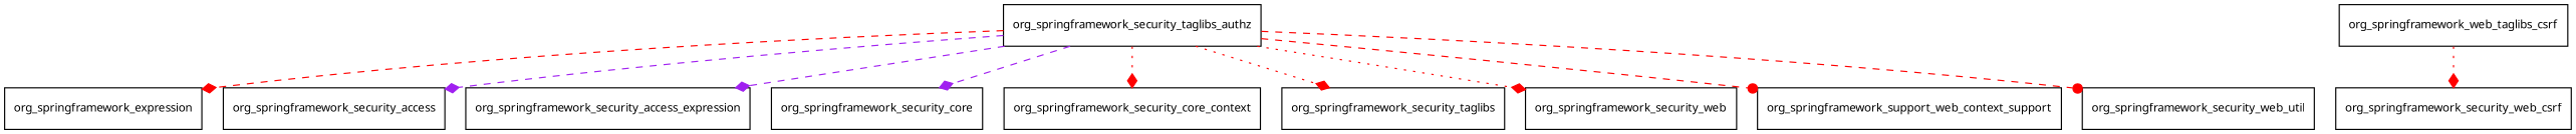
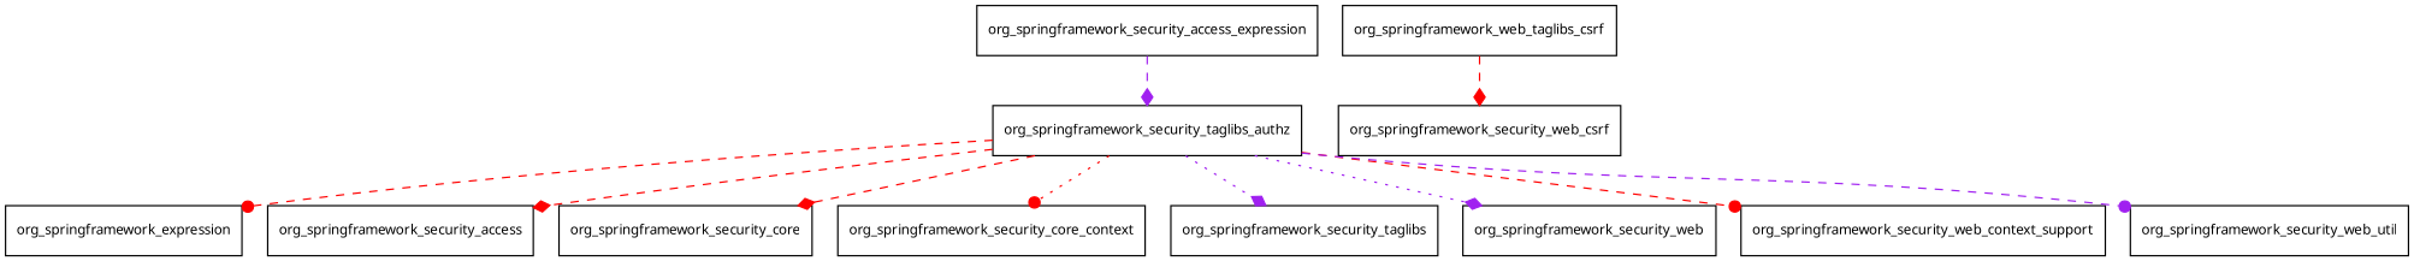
  digraph {
    fontname="Noto Sans"
    node [fontname="Noto Sans" fontsize=10.0 shape=box]
    edge [arrowhead=diamond color=red fontname="Noto Sans" style=dashed]
    org_springframework_security_taglibs_authz
    org_springframework_expression
    org_springframework_security_access
    org_springframework_security_access_expression
    org_springframework_security_core
    org_springframework_security_core_context
    org_springframework_security_taglibs
    org_springframework_security_web
-   org_springframework_security_web_context_support [label=org_springframework_support_web_context_support]
+   org_springframework_security_web_context_support
    org_springframework_security_web_util
    n11 [label=org_springframework_web_taglibs_csrf]
    org_springframework_security_web_csrf
-   org_springframework_security_taglibs_authz -> org_springframework_expression
-   org_springframework_security_taglibs_authz -> org_springframework_security_access [color=purple]
-   org_springframework_security_taglibs_authz -> org_springframework_security_access_expression [color=purple]
-   org_springframework_security_taglibs_authz -> org_springframework_security_core [color=purple]
-   org_springframework_security_taglibs_authz -> org_springframework_security_core_context [style=dotted]
-   org_springframework_security_taglibs_authz -> org_springframework_security_taglibs [style=dotted]
-   org_springframework_security_taglibs_authz -> org_springframework_security_web [style=dotted]
+   org_springframework_security_taglibs_authz -> org_springframework_expression [arrowhead=dot]
+   org_springframework_security_taglibs_authz -> org_springframework_security_access
+   org_springframework_security_access_expression -> org_springframework_security_taglibs_authz [color=purple]
+   org_springframework_security_taglibs_authz -> org_springframework_security_core
+   org_springframework_security_taglibs_authz -> org_springframework_security_core_context [arrowhead=dot style=dotted]
+   org_springframework_security_taglibs_authz -> org_springframework_security_taglibs [color=purple style=dotted]
+   org_springframework_security_taglibs_authz -> org_springframework_security_web [color=purple style=dotted]
    org_springframework_security_taglibs_authz -> org_springframework_security_web_context_support [arrowhead=dot]
-   org_springframework_security_taglibs_authz -> org_springframework_security_web_util [arrowhead=dot]
-   n11 -> org_springframework_security_web_csrf [style=dotted]
+   org_springframework_security_taglibs_authz -> org_springframework_security_web_util [arrowhead=dot color=purple]
+   n11 -> org_springframework_security_web_csrf
  }
